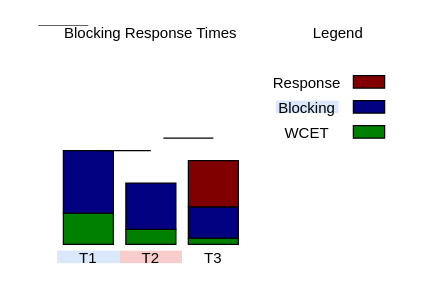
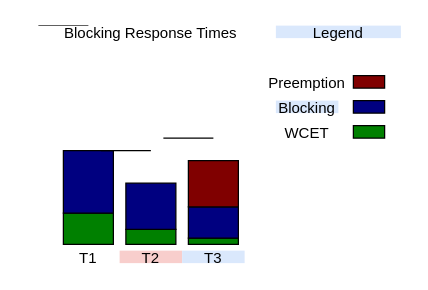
  <mxCell id="0"></mxCell>
  <mxCell id="1" parent="0"></mxCell>
  <mxCell id="2" vertex="1" parent="0" style="fillColor=#008000;"><mxGeometry x="50" y="170" width="40" height="25" as="geometry"></mxGeometry></mxCell>
  <mxCell id="3" vertex="1" parent="0" style="fillColor=#000080;"><mxGeometry x="50" y="120" width="40" height="50" as="geometry"></mxGeometry></mxCell>
  <mxCell id="4" vertex="1" parent="0" edge="1" style="endArrow=none;"><mxGeometry width="50" height="50" relative="1" as="geometry"><mxPoint x="30" y="20" as="sourcePoint"></mxPoint><mxPoint x="70" y="20" as="targetPoint"></mxPoint></mxGeometry></mxCell>
  <mxCell id="5" vertex="1" parent="0" style="fillColor=#008000;"><mxGeometry x="100" y="183" width="40" height="12" as="geometry"></mxGeometry></mxCell>
  <mxCell id="6" vertex="1" parent="0" style="fillColor=#000080;"><mxGeometry x="100" y="146" width="40" height="37" as="geometry"></mxGeometry></mxCell>
  <mxCell id="7" vertex="1" parent="0" edge="1" style="endArrow=none;"><mxGeometry width="50" height="50" relative="1" as="geometry"><mxPoint x="80" y="120" as="sourcePoint"></mxPoint><mxPoint x="120" y="120" as="targetPoint"></mxPoint></mxGeometry></mxCell>
  <mxCell id="8" vertex="1" parent="0" style="fillColor=#008000;"><mxGeometry x="150" y="190" width="40" height="5" as="geometry"></mxGeometry></mxCell>
  <mxCell id="9" vertex="1" parent="0" style="fillColor=#000080;"><mxGeometry x="150" y="165" width="40" height="25" as="geometry"></mxGeometry></mxCell>
  <mxCell id="10" vertex="1" parent="0" style="fillColor=#800000;"><mxGeometry x="150" y="128" width="40" height="37" as="geometry"></mxGeometry></mxCell>
  <mxCell id="11" vertex="1" parent="0" edge="1" style="endArrow=none;"><mxGeometry width="50" height="50" relative="1" as="geometry"><mxPoint x="130" y="110" as="sourcePoint"></mxPoint><mxPoint x="170" y="110" as="targetPoint"></mxPoint></mxGeometry></mxCell>
- <mxCell id="12" vertex="1" parent="0" value="T1" style="text=;strokeColor=none;fillColor=#dae8fc;"><mxGeometry x="45" y="200" width="50" height="10" as="geometry"></mxGeometry></mxCell>
+ <mxCell id="12" vertex="1" parent="0" value="T1" style="text=;strokeColor=none;"><mxGeometry x="45" y="200" width="50" height="10" as="geometry"></mxGeometry></mxCell>
  <mxCell id="13" vertex="1" parent="0" value="T2" style="text=;strokeColor=none;fillColor=#f8cecc;"><mxGeometry x="95" y="200" width="50" height="10" as="geometry"></mxGeometry></mxCell>
- <mxCell id="14" vertex="1" parent="0" value="T3" style="text=;strokeColor=none;"><mxGeometry x="145" y="200" width="50" height="10" as="geometry"></mxGeometry></mxCell>
+ <mxCell id="14" vertex="1" parent="0" value="T3" style="text=;strokeColor=none;fillColor=#dae8fc;"><mxGeometry x="145" y="200" width="50" height="10" as="geometry"></mxGeometry></mxCell>
  <mxCell id="15" vertex="1" parent="0" value="Blocking Response Times" style="text=;strokeColor=none;"><mxGeometry x="20" y="20" width="200" height="10" as="geometry"></mxGeometry></mxCell>
- <mxCell id="16" vertex="1" parent="0" value="Legend" style="text=;strokeColor=none;"><mxGeometry x="220" y="20" width="100" height="10" as="geometry"></mxGeometry></mxCell>
- <mxCell id="17" vertex="1" parent="0" value="Response" style="text=;strokeColor=none;"><mxGeometry x="220" y="60" width="50" height="10" as="geometry"></mxGeometry></mxCell>
+ <mxCell id="16" vertex="1" parent="0" value="Legend" style="text=;strokeColor=none;fillColor=#dae8fc;"><mxGeometry x="220" y="20" width="100" height="10" as="geometry"></mxGeometry></mxCell>
+ <mxCell id="17" vertex="1" parent="0" value="Preemption" style="text=;strokeColor=none;"><mxGeometry x="220" y="60" width="50" height="10" as="geometry"></mxGeometry></mxCell>
  <mxCell id="18" vertex="1" parent="0" style="fillColor=#800000;"><mxGeometry x="282" y="60" width="25" height="10" as="geometry"></mxGeometry></mxCell>
  <mxCell id="19" vertex="1" parent="0" value="Blocking" style="text=;strokeColor=none;fillColor=#dae8fc;"><mxGeometry x="220" y="80" width="50" height="10" as="geometry"></mxGeometry></mxCell>
  <mxCell id="20" vertex="1" parent="0" style="fillColor=#000080;"><mxGeometry x="282" y="80" width="25" height="10" as="geometry"></mxGeometry></mxCell>
  <mxCell id="21" vertex="1" parent="0" value="WCET" style="text=;strokeColor=none;"><mxGeometry x="220" y="100" width="50" height="10" as="geometry"></mxGeometry></mxCell>
  <mxCell id="22" vertex="1" parent="0" style="fillColor=#008000;"><mxGeometry x="282" y="100" width="25" height="10" as="geometry"></mxGeometry></mxCell>
